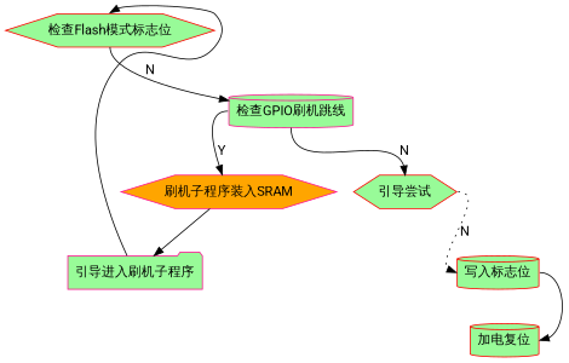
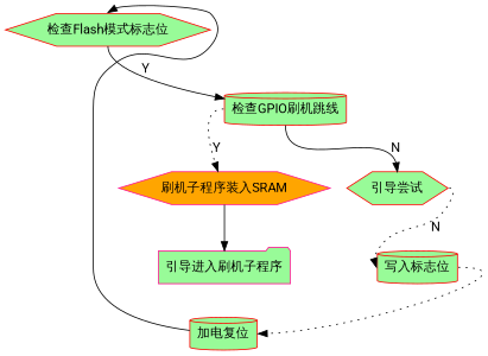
  digraph {
    fontname=Roboto
    node [color=red fillcolor=palegreen fontname=Roboto shape=hexagon style=filled]
    edge [fontname=Roboto style=solid]
    "检查Flash模式标志位"
-   "检查GPIO刷机跳线" [color=deeppink shape=cylinder]
+   "检查GPIO刷机跳线" [shape=cylinder]
    "加电复位" [shape=cylinder]
    "刷机子程序装入SRAM" [color=deeppink fillcolor=orange]
    "引导尝试"
    "引导进入刷机子程序" [color=deeppink shape=folder]
    "写入标志位" [shape=cylinder]
-   "检查Flash模式标志位" -> "检查GPIO刷机跳线" [label=N tailport=s]
-   "检查GPIO刷机跳线" -> "刷机子程序装入SRAM" [label=Y tailport=w]
+   "检查Flash模式标志位" -> "检查GPIO刷机跳线" [label=Y tailport=s]
+   "检查GPIO刷机跳线" -> "刷机子程序装入SRAM" [label=Y style=dotted tailport=w]
    "检查GPIO刷机跳线" -> "引导尝试" [headport=n label=N tailport=s]
-   "引导进入刷机子程序" -> "检查Flash模式标志位" [headport=n]
+   "加电复位" -> "检查Flash模式标志位" [headport=n]
    "刷机子程序装入SRAM" -> "引导进入刷机子程序"
    "引导尝试" -> "写入标志位" [headport=w label=N style=dotted tailport=e]
-   "写入标志位" -> "加电复位" [headport=e tailport=e]
+   "写入标志位" -> "加电复位" [headport=e style=dotted tailport=e]
  }
